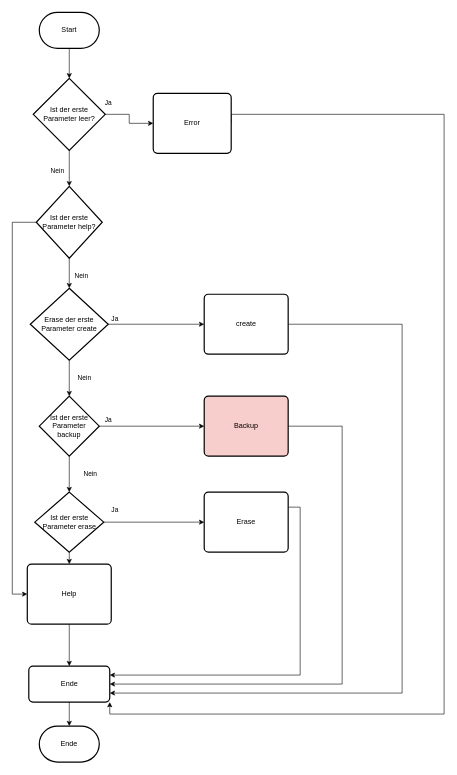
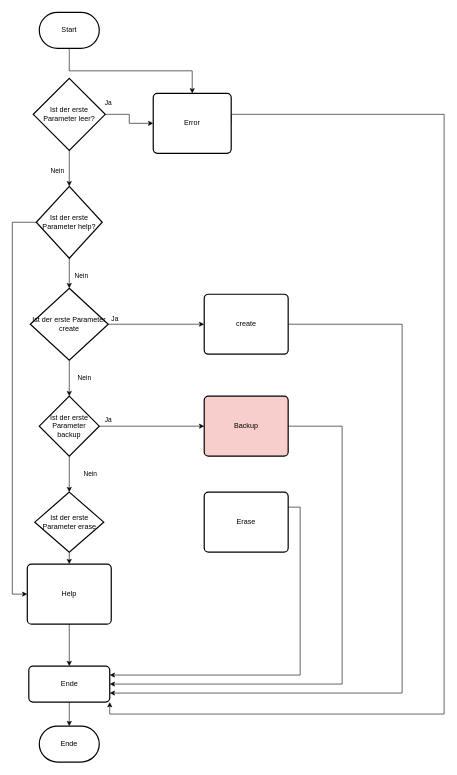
  <mxCell id="0" />
  <mxCell id="1" parent="0" />
- <mxCell id="2" style="edgeStyle=orthogonalEdgeStyle;rounded=0;orthogonalLoop=1;jettySize=auto;html=1;exitX=0.5;exitY=1;exitDx=0;exitDy=0;exitPerimeter=0;" edge="1" parent="1" source="3" target="10"><mxGeometry relative="1" as="geometry" /></mxCell>
+ <mxCell id="2" style="edgeStyle=orthogonalEdgeStyle;rounded=0;orthogonalLoop=1;jettySize=auto;html=1;exitX=0.5;exitY=1;exitDx=0;exitDy=0;exitPerimeter=0;" edge="1" parent="1" source="3" target="12"><mxGeometry relative="1" as="geometry" /></mxCell>
  <mxCell id="3" value="Start" style="strokeWidth=2;html=1;shape=mxgraph.flowchart.terminator;whiteSpace=wrap;" vertex="1" parent="1"><mxGeometry x="65" y="20" width="100" height="60" as="geometry" /></mxCell>
  <mxCell id="4" value="Nein" style="edgeStyle=orthogonalEdgeStyle;rounded=0;orthogonalLoop=1;jettySize=auto;html=1;exitX=0.5;exitY=1;exitDx=0;exitDy=0;exitPerimeter=0;" edge="1" parent="1" source="6" target="18"><mxGeometry x="0.2" y="20" relative="1" as="geometry"><mxPoint y="-1" as="offset" /></mxGeometry></mxCell>
  <mxCell id="5" style="edgeStyle=orthogonalEdgeStyle;rounded=0;orthogonalLoop=1;jettySize=auto;html=1;exitX=0;exitY=0.5;exitDx=0;exitDy=0;exitPerimeter=0;entryX=0;entryY=0.5;entryDx=0;entryDy=0;" edge="1" parent="1" source="6" target="14"><mxGeometry relative="1" as="geometry"><Array as="points"><mxPoint x="20" y="370" /><mxPoint x="20" y="990" /></Array></mxGeometry></mxCell>
  <mxCell id="6" value="Ist der erste Parameter help?" style="strokeWidth=2;html=1;shape=mxgraph.flowchart.decision;whiteSpace=wrap;" vertex="1" parent="1"><mxGeometry x="60" y="310" width="110" height="120" as="geometry" /></mxCell>
  <mxCell id="7" value="Nein" style="edgeStyle=orthogonalEdgeStyle;rounded=0;orthogonalLoop=1;jettySize=auto;html=1;exitX=0.5;exitY=1;exitDx=0;exitDy=0;exitPerimeter=0;entryX=0.5;entryY=0;entryDx=0;entryDy=0;entryPerimeter=0;" edge="1" parent="1" source="10" target="6"><mxGeometry x="0.2" y="-20" relative="1" as="geometry"><mxPoint x="115" y="300" as="targetPoint" /><mxPoint y="-1" as="offset" /></mxGeometry></mxCell>
  <mxCell id="8" style="edgeStyle=orthogonalEdgeStyle;rounded=0;orthogonalLoop=1;jettySize=auto;html=1;exitX=1;exitY=0.5;exitDx=0;exitDy=0;exitPerimeter=0;entryX=0;entryY=0.5;entryDx=0;entryDy=0;" edge="1" parent="1" source="10" target="12"><mxGeometry relative="1" as="geometry" /></mxCell>
  <mxCell id="9" value="Ja" style="edgeLabel;html=1;align=center;verticalAlign=middle;resizable=0;points=[];" vertex="1" connectable="0" parent="8"><mxGeometry x="-0.706" y="2" relative="1" as="geometry"><mxPoint x="-10" y="-18" as="offset" /></mxGeometry></mxCell>
  <mxCell id="10" value="Ist der erste Parameter leer?" style="strokeWidth=2;html=1;shape=mxgraph.flowchart.decision;whiteSpace=wrap;" vertex="1" parent="1"><mxGeometry x="55" y="130" width="120" height="120" as="geometry" /></mxCell>
  <mxCell id="11" style="edgeStyle=orthogonalEdgeStyle;rounded=0;orthogonalLoop=1;jettySize=auto;html=1;exitX=1;exitY=0.5;exitDx=0;exitDy=0;entryX=1;entryY=1;entryDx=0;entryDy=0;" edge="1" parent="1" source="12" target="32"><mxGeometry relative="1" as="geometry"><Array as="points"><mxPoint x="740" y="190" /><mxPoint x="740" y="1190" /><mxPoint x="183" y="1190" /></Array></mxGeometry></mxCell>
  <mxCell id="12" value="Error" style="rounded=1;whiteSpace=wrap;html=1;absoluteArcSize=1;arcSize=14;strokeWidth=2;" vertex="1" parent="1"><mxGeometry x="255" y="155" width="130" height="100" as="geometry" /></mxCell>
  <mxCell id="13" style="edgeStyle=orthogonalEdgeStyle;rounded=0;orthogonalLoop=1;jettySize=auto;html=1;exitX=0.5;exitY=1;exitDx=0;exitDy=0;" edge="1" parent="1" source="14" target="32"><mxGeometry relative="1" as="geometry" /></mxCell>
  <mxCell id="14" value="Help" style="rounded=1;whiteSpace=wrap;html=1;absoluteArcSize=1;arcSize=14;strokeWidth=2;" vertex="1" parent="1"><mxGeometry x="45" y="940" width="140" height="100" as="geometry" /></mxCell>
  <mxCell id="15" value="Nein" style="edgeStyle=orthogonalEdgeStyle;rounded=0;orthogonalLoop=1;jettySize=auto;html=1;exitX=0.5;exitY=1;exitDx=0;exitDy=0;exitPerimeter=0;entryX=0.5;entryY=0;entryDx=0;entryDy=0;entryPerimeter=0;" edge="1" parent="1" source="18" target="23"><mxGeometry y="25" relative="1" as="geometry"><mxPoint y="-1" as="offset" /></mxGeometry></mxCell>
  <mxCell id="16" style="edgeStyle=orthogonalEdgeStyle;rounded=0;orthogonalLoop=1;jettySize=auto;html=1;exitX=1;exitY=0.5;exitDx=0;exitDy=0;exitPerimeter=0;entryX=0;entryY=0.5;entryDx=0;entryDy=0;" edge="1" parent="1" source="18" target="20"><mxGeometry relative="1" as="geometry" /></mxCell>
  <mxCell id="17" value="Ja" style="edgeLabel;html=1;align=center;verticalAlign=middle;resizable=0;points=[];" vertex="1" connectable="0" parent="16"><mxGeometry x="-0.701" y="2" relative="1" as="geometry"><mxPoint x="-14" y="-8" as="offset" /></mxGeometry></mxCell>
- <mxCell id="18" value="Erase der erste Parameter create" style="strokeWidth=2;html=1;shape=mxgraph.flowchart.decision;whiteSpace=wrap;" vertex="1" parent="1"><mxGeometry x="50" y="480" width="130" height="120" as="geometry" /></mxCell>
+ <mxCell id="18" value="Ist der erste Parameter create" style="strokeWidth=2;html=1;shape=mxgraph.flowchart.decision;whiteSpace=wrap;" vertex="1" parent="1"><mxGeometry x="50" y="480" width="130" height="120" as="geometry" /></mxCell>
  <mxCell id="19" style="edgeStyle=orthogonalEdgeStyle;rounded=0;orthogonalLoop=1;jettySize=auto;html=1;exitX=1;exitY=0.5;exitDx=0;exitDy=0;entryX=1;entryY=0.75;entryDx=0;entryDy=0;" edge="1" parent="1" source="20" target="32"><mxGeometry relative="1" as="geometry"><Array as="points"><mxPoint x="670" y="540" /><mxPoint x="670" y="1155" /></Array></mxGeometry></mxCell>
  <mxCell id="20" value="create" style="rounded=1;whiteSpace=wrap;html=1;absoluteArcSize=1;arcSize=14;strokeWidth=2;" vertex="1" parent="1"><mxGeometry x="340" y="490" width="140" height="100" as="geometry" /></mxCell>
  <mxCell id="21" value="Nein" style="edgeStyle=orthogonalEdgeStyle;rounded=0;orthogonalLoop=1;jettySize=auto;html=1;exitX=0.5;exitY=1;exitDx=0;exitDy=0;exitPerimeter=0;" edge="1" parent="1" source="23" target="26"><mxGeometry y="35" relative="1" as="geometry"><mxPoint y="-1" as="offset" /></mxGeometry></mxCell>
  <mxCell id="22" value="Ja" style="edgeStyle=orthogonalEdgeStyle;rounded=0;orthogonalLoop=1;jettySize=auto;html=1;exitX=1;exitY=0.5;exitDx=0;exitDy=0;exitPerimeter=0;entryX=0;entryY=0.5;entryDx=0;entryDy=0;" edge="1" parent="1" source="23" target="28"><mxGeometry x="-0.829" y="10" relative="1" as="geometry"><mxPoint as="offset" /></mxGeometry></mxCell>
  <mxCell id="23" value="Ist der erste Parameter backup" style="strokeWidth=2;html=1;shape=mxgraph.flowchart.decision;whiteSpace=wrap;" vertex="1" parent="1"><mxGeometry x="65" y="660" width="100" height="100" as="geometry" /></mxCell>
- <mxCell id="24" value="Ja" style="edgeStyle=orthogonalEdgeStyle;rounded=0;orthogonalLoop=1;jettySize=auto;html=1;exitX=1;exitY=0.5;exitDx=0;exitDy=0;exitPerimeter=0;entryX=0;entryY=0.5;entryDx=0;entryDy=0;" edge="1" parent="1" source="26" target="30"><mxGeometry x="-0.791" y="20" relative="1" as="geometry"><mxPoint as="offset" /></mxGeometry></mxCell>
  <mxCell id="25" style="edgeStyle=orthogonalEdgeStyle;rounded=0;orthogonalLoop=1;jettySize=auto;html=1;exitX=0.5;exitY=1;exitDx=0;exitDy=0;exitPerimeter=0;entryX=0.5;entryY=0;entryDx=0;entryDy=0;" edge="1" parent="1" source="26" target="14"><mxGeometry relative="1" as="geometry" /></mxCell>
  <mxCell id="26" value="Ist der erste Parameter erase" style="strokeWidth=2;html=1;shape=mxgraph.flowchart.decision;whiteSpace=wrap;" vertex="1" parent="1"><mxGeometry x="57.5" y="820" width="115" height="100" as="geometry" /></mxCell>
  <mxCell id="27" style="edgeStyle=orthogonalEdgeStyle;rounded=0;orthogonalLoop=1;jettySize=auto;html=1;exitX=1;exitY=0.5;exitDx=0;exitDy=0;entryX=1;entryY=0.5;entryDx=0;entryDy=0;" edge="1" parent="1" source="28" target="32"><mxGeometry relative="1" as="geometry"><Array as="points"><mxPoint x="570" y="710" /><mxPoint x="570" y="1140" /></Array></mxGeometry></mxCell>
  <mxCell id="28" value="Backup" style="rounded=1;whiteSpace=wrap;html=1;absoluteArcSize=1;arcSize=14;strokeWidth=2;fillColor=#f8cecc;" vertex="1" parent="1"><mxGeometry x="340" y="660" width="140" height="100" as="geometry" /></mxCell>
  <mxCell id="29" style="edgeStyle=orthogonalEdgeStyle;rounded=0;orthogonalLoop=1;jettySize=auto;html=1;exitX=1;exitY=0.25;exitDx=0;exitDy=0;entryX=1;entryY=0.25;entryDx=0;entryDy=0;" edge="1" parent="1" source="30" target="32"><mxGeometry relative="1" as="geometry" /></mxCell>
  <mxCell id="30" value="Erase" style="rounded=1;whiteSpace=wrap;html=1;absoluteArcSize=1;arcSize=14;strokeWidth=2;" vertex="1" parent="1"><mxGeometry x="340" y="820" width="140" height="100" as="geometry" /></mxCell>
  <mxCell id="31" style="edgeStyle=orthogonalEdgeStyle;rounded=0;orthogonalLoop=1;jettySize=auto;html=1;exitX=0.5;exitY=1;exitDx=0;exitDy=0;entryX=0.5;entryY=0;entryDx=0;entryDy=0;entryPerimeter=0;" edge="1" parent="1" source="32" target="33"><mxGeometry relative="1" as="geometry" /></mxCell>
  <mxCell id="32" value="Ende" style="rounded=1;whiteSpace=wrap;html=1;absoluteArcSize=1;arcSize=14;strokeWidth=2;" vertex="1" parent="1"><mxGeometry x="47.5" y="1110" width="135" height="60" as="geometry" /></mxCell>
  <mxCell id="33" value="Ende" style="strokeWidth=2;html=1;shape=mxgraph.flowchart.terminator;whiteSpace=wrap;" vertex="1" parent="1"><mxGeometry x="65" y="1210" width="100" height="60" as="geometry" /></mxCell>
